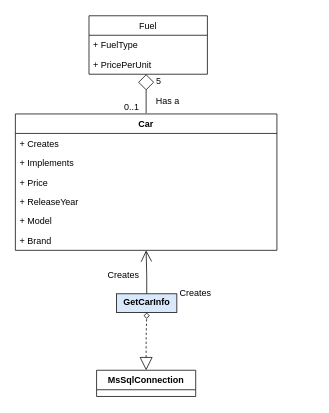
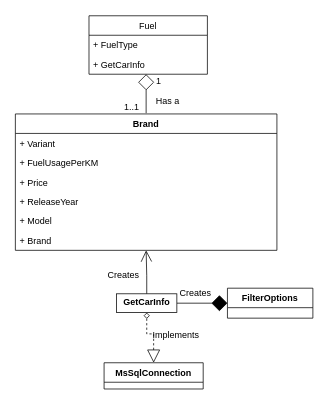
  <mxCell id="0" />
  <mxCell id="1" parent="0" />
  <mxCell id="2" style="edgeStyle=orthogonalEdgeStyle;rounded=0;orthogonalLoop=1;jettySize=auto;html=1;exitX=0.5;exitY=0;exitDx=0;exitDy=0;endArrow=diamond;endFill=0;endSize=19;" edge="1" parent="1" target="10"><mxGeometry relative="1" as="geometry"><mxPoint x="194.5" y="150" as="sourcePoint" /><mxPoint x="354" y="63" as="targetPoint" /><Array as="points"><mxPoint x="195" y="88" /><mxPoint x="195" y="88" /></Array></mxGeometry></mxCell>
- <mxCell id="3" value="Car" style="swimlane;fontStyle=1;align=center;verticalAlign=top;childLayout=stackLayout;horizontal=1;startSize=26;horizontalStack=0;resizeParent=1;resizeParentMax=0;resizeLast=0;collapsible=1;marginBottom=0;" vertex="1" parent="1"><mxGeometry x="20" y="151" width="349" height="182" as="geometry" /></mxCell>
- <mxCell id="4" value="+ Creates" style="text;strokeColor=none;fillColor=none;align=left;verticalAlign=top;spacingLeft=4;spacingRight=4;overflow=hidden;rotatable=0;points=[[0,0.5],[1,0.5]];portConstraint=eastwest;" vertex="1" parent="3"><mxGeometry y="26" width="349" height="26" as="geometry" /></mxCell>
- <mxCell id="5" value="+ Implements" style="text;strokeColor=none;fillColor=none;align=left;verticalAlign=top;spacingLeft=4;spacingRight=4;overflow=hidden;rotatable=0;points=[[0,0.5],[1,0.5]];portConstraint=eastwest;" vertex="1" parent="3"><mxGeometry y="52" width="349" height="26" as="geometry" /></mxCell>
+ <mxCell id="3" value="Brand" style="swimlane;fontStyle=1;align=center;verticalAlign=top;childLayout=stackLayout;horizontal=1;startSize=26;horizontalStack=0;resizeParent=1;resizeParentMax=0;resizeLast=0;collapsible=1;marginBottom=0;" vertex="1" parent="1"><mxGeometry x="20" y="151" width="349" height="182" as="geometry" /></mxCell>
+ <mxCell id="4" value="+ Variant" style="text;strokeColor=none;fillColor=none;align=left;verticalAlign=top;spacingLeft=4;spacingRight=4;overflow=hidden;rotatable=0;points=[[0,0.5],[1,0.5]];portConstraint=eastwest;" vertex="1" parent="3"><mxGeometry y="26" width="349" height="26" as="geometry" /></mxCell>
+ <mxCell id="5" value="+ FuelUsagePerKM" style="text;strokeColor=none;fillColor=none;align=left;verticalAlign=top;spacingLeft=4;spacingRight=4;overflow=hidden;rotatable=0;points=[[0,0.5],[1,0.5]];portConstraint=eastwest;" vertex="1" parent="3"><mxGeometry y="52" width="349" height="26" as="geometry" /></mxCell>
  <mxCell id="6" value="+ Price" style="text;strokeColor=none;fillColor=none;align=left;verticalAlign=top;spacingLeft=4;spacingRight=4;overflow=hidden;rotatable=0;points=[[0,0.5],[1,0.5]];portConstraint=eastwest;" vertex="1" parent="3"><mxGeometry y="78" width="349" height="26" as="geometry" /></mxCell>
  <mxCell id="7" value="+ ReleaseYear" style="text;strokeColor=none;fillColor=none;align=left;verticalAlign=top;spacingLeft=4;spacingRight=4;overflow=hidden;rotatable=0;points=[[0,0.5],[1,0.5]];portConstraint=eastwest;" vertex="1" parent="3"><mxGeometry y="104" width="349" height="26" as="geometry" /></mxCell>
  <mxCell id="8" value="+ Model" style="text;strokeColor=none;fillColor=none;align=left;verticalAlign=top;spacingLeft=4;spacingRight=4;overflow=hidden;rotatable=0;points=[[0,0.5],[1,0.5]];portConstraint=eastwest;" vertex="1" parent="3"><mxGeometry y="130" width="349" height="26" as="geometry" /></mxCell>
  <mxCell id="9" value="+ Brand" style="text;strokeColor=none;fillColor=none;align=left;verticalAlign=top;spacingLeft=4;spacingRight=4;overflow=hidden;rotatable=0;points=[[0,0.5],[1,0.5]];portConstraint=eastwest;" vertex="1" parent="3"><mxGeometry y="156" width="349" height="26" as="geometry" /></mxCell>
  <mxCell id="10" value="Fuel" style="swimlane;fontStyle=0;childLayout=stackLayout;horizontal=1;startSize=26;fillColor=none;horizontalStack=0;resizeParent=1;resizeParentMax=0;resizeLast=0;collapsible=1;marginBottom=0;" vertex="1" parent="1"><mxGeometry x="118.25" y="20" width="158" height="78" as="geometry" /></mxCell>
  <mxCell id="11" value="+ FuelType" style="text;strokeColor=none;fillColor=none;align=left;verticalAlign=top;spacingLeft=4;spacingRight=4;overflow=hidden;rotatable=0;points=[[0,0.5],[1,0.5]];portConstraint=eastwest;" vertex="1" parent="10"><mxGeometry y="26" width="158" height="26" as="geometry" /></mxCell>
- <mxCell id="12" value="+ PricePerUnit" style="text;strokeColor=none;fillColor=none;align=left;verticalAlign=top;spacingLeft=4;spacingRight=4;overflow=hidden;rotatable=0;points=[[0,0.5],[1,0.5]];portConstraint=eastwest;" vertex="1" parent="10"><mxGeometry y="52" width="158" height="26" as="geometry" /></mxCell>
+ <mxCell id="12" value="+ GetCarInfo" style="text;strokeColor=none;fillColor=none;align=left;verticalAlign=top;spacingLeft=4;spacingRight=4;overflow=hidden;rotatable=0;points=[[0,0.5],[1,0.5]];portConstraint=eastwest;" vertex="1" parent="10"><mxGeometry y="52" width="158" height="26" as="geometry" /></mxCell>
+ <mxCell id="13" style="edgeStyle=orthogonalEdgeStyle;rounded=0;orthogonalLoop=1;jettySize=auto;html=1;exitX=1;exitY=0.5;exitDx=0;exitDy=0;endArrow=diamond;endFill=1;endSize=19;" edge="1" parent="1" source="15" target="16"><mxGeometry relative="1" as="geometry" /></mxCell>
  <mxCell id="14" style="edgeStyle=orthogonalEdgeStyle;rounded=0;orthogonalLoop=1;jettySize=auto;html=1;startArrow=none;startFill=0;endArrow=open;endFill=0;startSize=19;endSize=13;" edge="1" parent="1" source="15" target="3"><mxGeometry relative="1" as="geometry"><mxPoint x="163" y="168" as="targetPoint" /></mxGeometry></mxCell>
- <mxCell id="15" value="&lt;p style=&quot;margin:0px;margin-top:4px;text-align:center;&quot;&gt;&lt;b&gt;GetCarInfo&lt;/b&gt;&lt;/p&gt;" style="verticalAlign=top;align=left;overflow=fill;fontSize=12;fontFamily=Helvetica;html=1;fillColor=#dae8fc;" vertex="1" parent="1"><mxGeometry x="155" y="391" width="80.5" height="25" as="geometry" /></mxCell>
+ <mxCell id="15" value="&lt;p style=&quot;margin:0px;margin-top:4px;text-align:center;&quot;&gt;&lt;b&gt;GetCarInfo&lt;/b&gt;&lt;/p&gt;" style="verticalAlign=top;align=left;overflow=fill;fontSize=12;fontFamily=Helvetica;html=1;" vertex="1" parent="1"><mxGeometry x="155" y="391" width="80.5" height="25" as="geometry" /></mxCell>
+ <mxCell id="16" value="FilterOptions" style="swimlane;fontStyle=1;align=center;verticalAlign=top;childLayout=stackLayout;horizontal=1;startSize=26;horizontalStack=0;resizeParent=1;resizeParentMax=0;resizeLast=0;collapsible=1;marginBottom=0;" vertex="1" parent="1"><mxGeometry x="303" y="383.5" width="114" height="40" as="geometry" /></mxCell>
  <mxCell id="17" style="edgeStyle=orthogonalEdgeStyle;rounded=0;orthogonalLoop=1;jettySize=auto;html=1;exitX=0.5;exitY=0;exitDx=0;exitDy=0;dashed=1;endArrow=diamond;endFill=0;startArrow=block;startFill=0;startSize=15;" edge="1" parent="1" source="18" target="15"><mxGeometry relative="1" as="geometry" /></mxCell>
- <mxCell id="18" value="MsSqlConnection" style="swimlane;fontStyle=1;align=center;verticalAlign=top;childLayout=stackLayout;horizontal=1;startSize=26;horizontalStack=0;resizeParent=1;resizeParentMax=0;resizeLast=0;collapsible=1;marginBottom=0;" vertex="1" parent="1"><mxGeometry x="128.38" y="493" width="132.25" height="35" as="geometry" /></mxCell>
- <mxCell id="19" value="5" style="text;html=1;align=center;verticalAlign=middle;resizable=0;points=[];autosize=1;strokeColor=none;fillColor=none;" vertex="1" parent="1"><mxGeometry x="198" y="95" width="25" height="26" as="geometry" /></mxCell>
- <mxCell id="20" value="0..1" style="text;html=1;align=center;verticalAlign=middle;resizable=0;points=[];autosize=1;strokeColor=none;fillColor=none;" vertex="1" parent="1"><mxGeometry x="156" y="129" width="38" height="26" as="geometry" /></mxCell>
+ <mxCell id="18" value="MsSqlConnection" style="swimlane;fontStyle=1;align=center;verticalAlign=top;childLayout=stackLayout;horizontal=1;startSize=26;horizontalStack=0;resizeParent=1;resizeParentMax=0;resizeLast=0;collapsible=1;marginBottom=0;" vertex="1" parent="1"><mxGeometry x="138.38" y="483" width="132.25" height="35" as="geometry" /></mxCell>
+ <mxCell id="19" value="1" style="text;html=1;align=center;verticalAlign=middle;resizable=0;points=[];autosize=1;strokeColor=none;fillColor=none;" vertex="1" parent="1"><mxGeometry x="198" y="95" width="25" height="26" as="geometry" /></mxCell>
+ <mxCell id="20" value="1..1" style="text;html=1;align=center;verticalAlign=middle;resizable=0;points=[];autosize=1;strokeColor=none;fillColor=none;" vertex="1" parent="1"><mxGeometry x="156" y="129" width="38" height="26" as="geometry" /></mxCell>
  <mxCell id="21" value="Has a" style="text;html=1;align=center;verticalAlign=middle;resizable=0;points=[];autosize=1;strokeColor=none;fillColor=none;" vertex="1" parent="1"><mxGeometry x="198" y="121" width="49" height="26" as="geometry" /></mxCell>
  <mxCell id="22" value="Creates" style="text;html=1;align=center;verticalAlign=middle;resizable=0;points=[];autosize=1;strokeColor=none;fillColor=none;" vertex="1" parent="1"><mxGeometry x="134" y="354" width="60" height="26" as="geometry" /></mxCell>
  <mxCell id="23" value="Creates" style="text;html=1;align=center;verticalAlign=middle;resizable=0;points=[];autosize=1;strokeColor=none;fillColor=none;" vertex="1" parent="1"><mxGeometry x="230" y="378" width="60" height="26" as="geometry" /></mxCell>
+ <mxCell id="24" value="Implements" style="text;html=1;align=center;verticalAlign=middle;resizable=0;points=[];autosize=1;strokeColor=none;fillColor=none;" vertex="1" parent="1"><mxGeometry x="194" y="433" width="80" height="26" as="geometry" /></mxCell>
